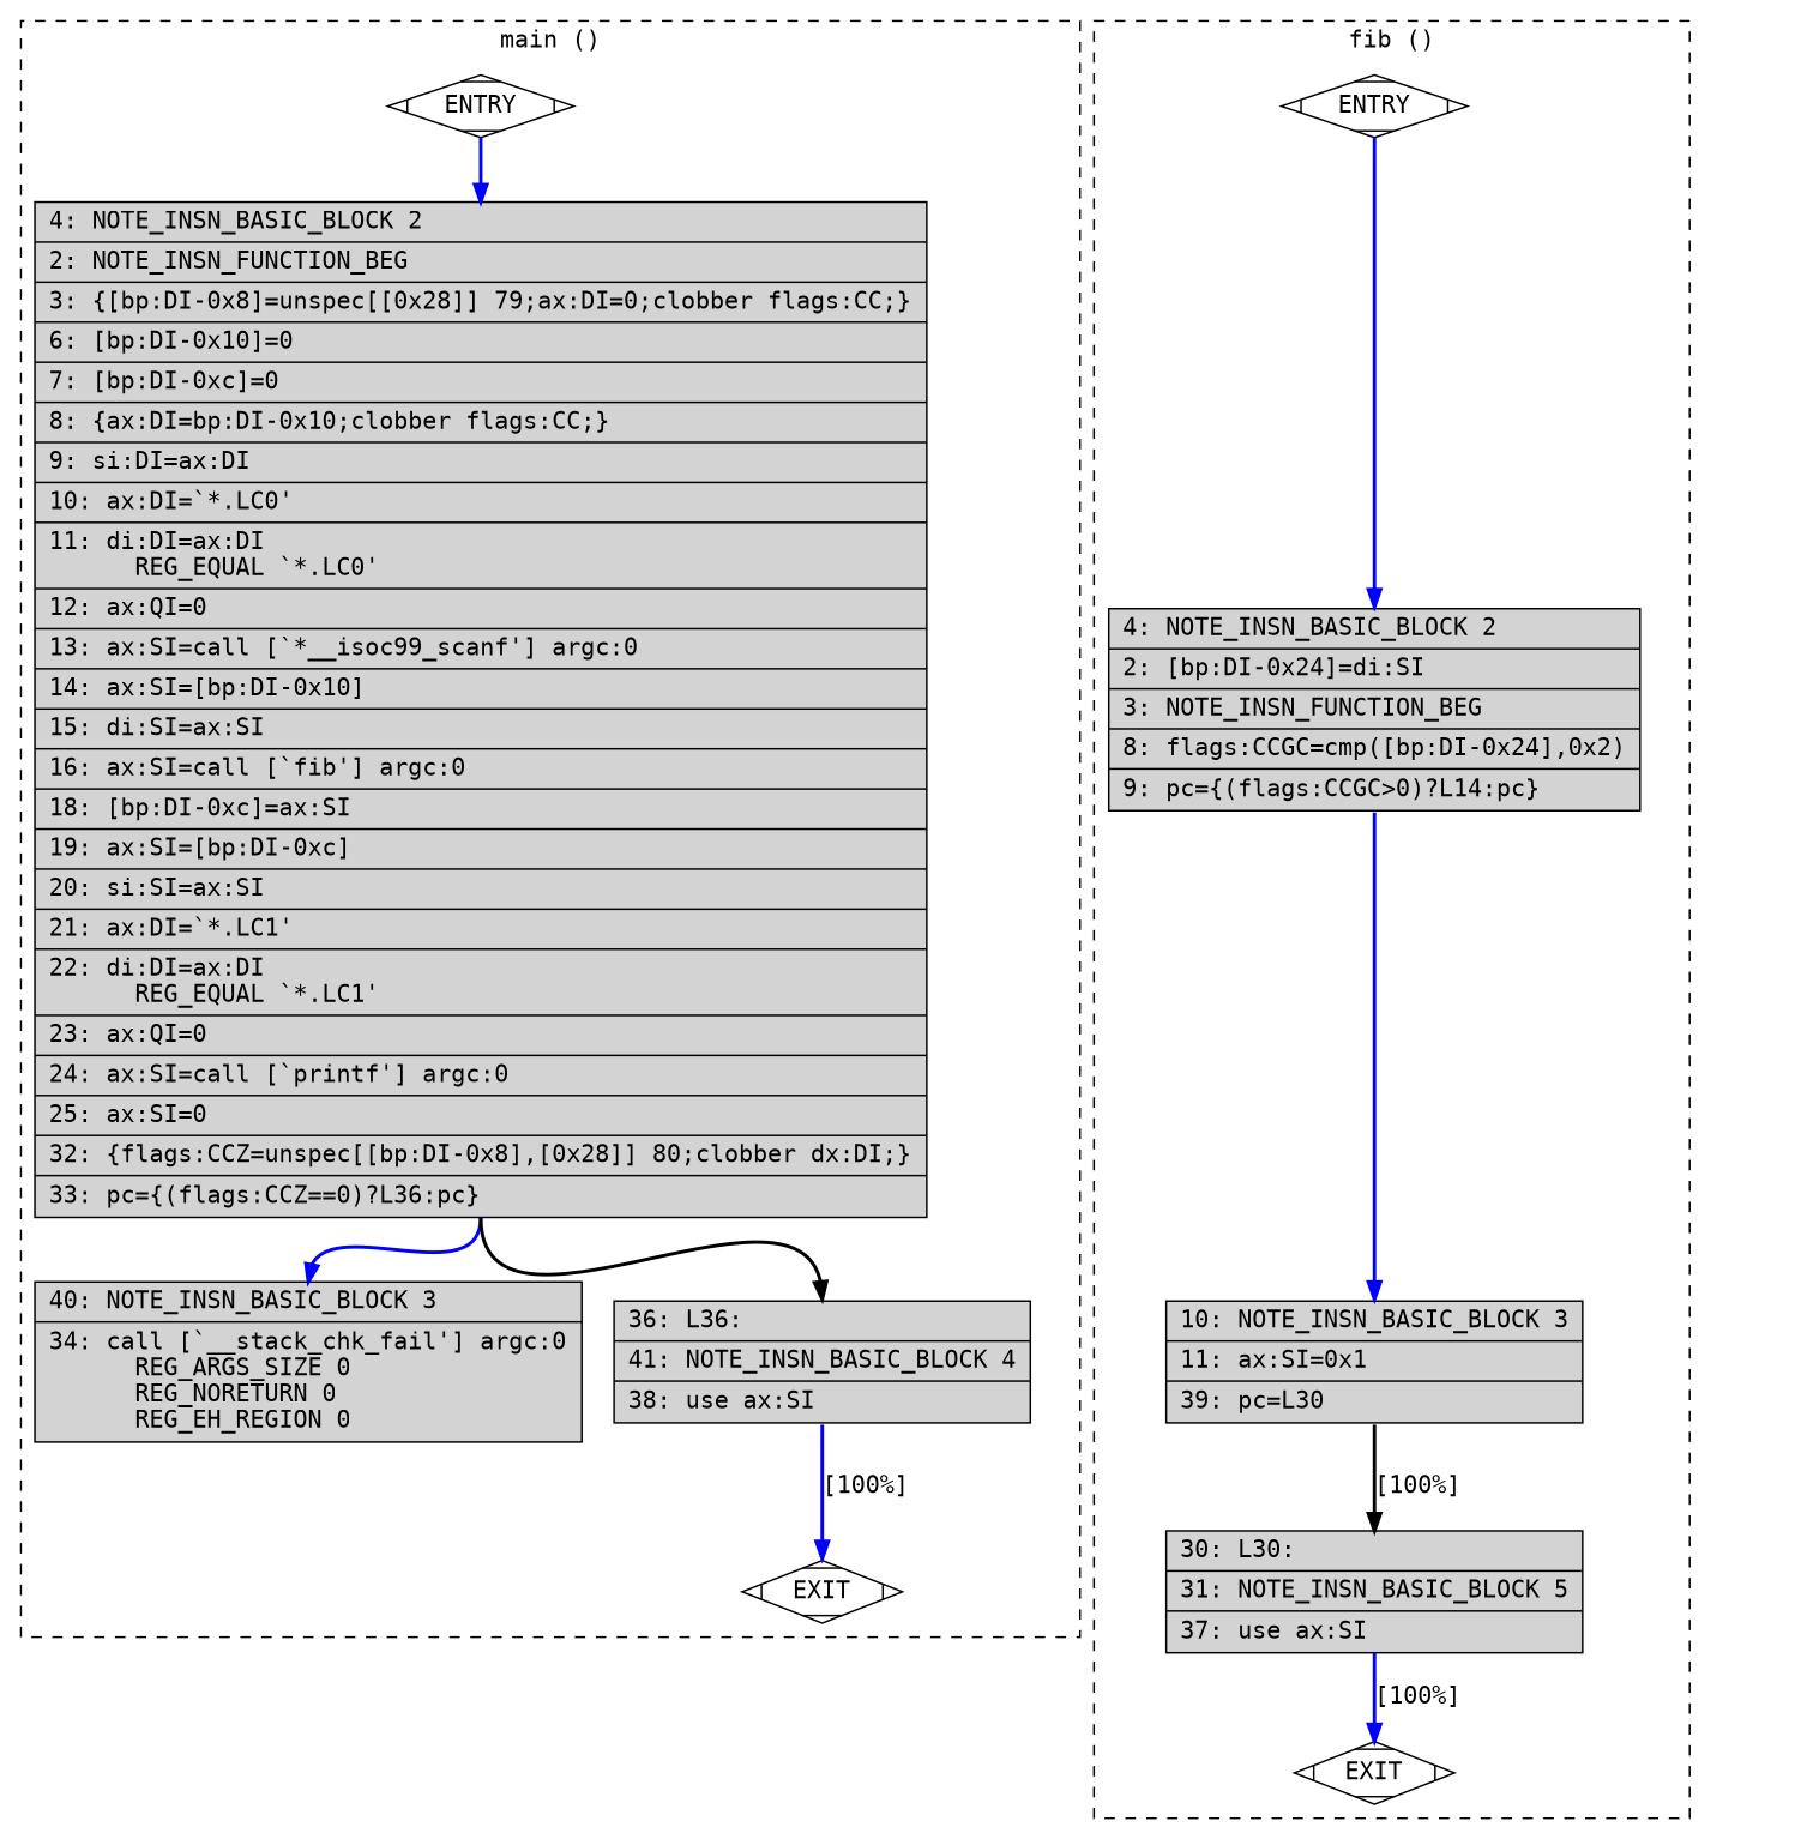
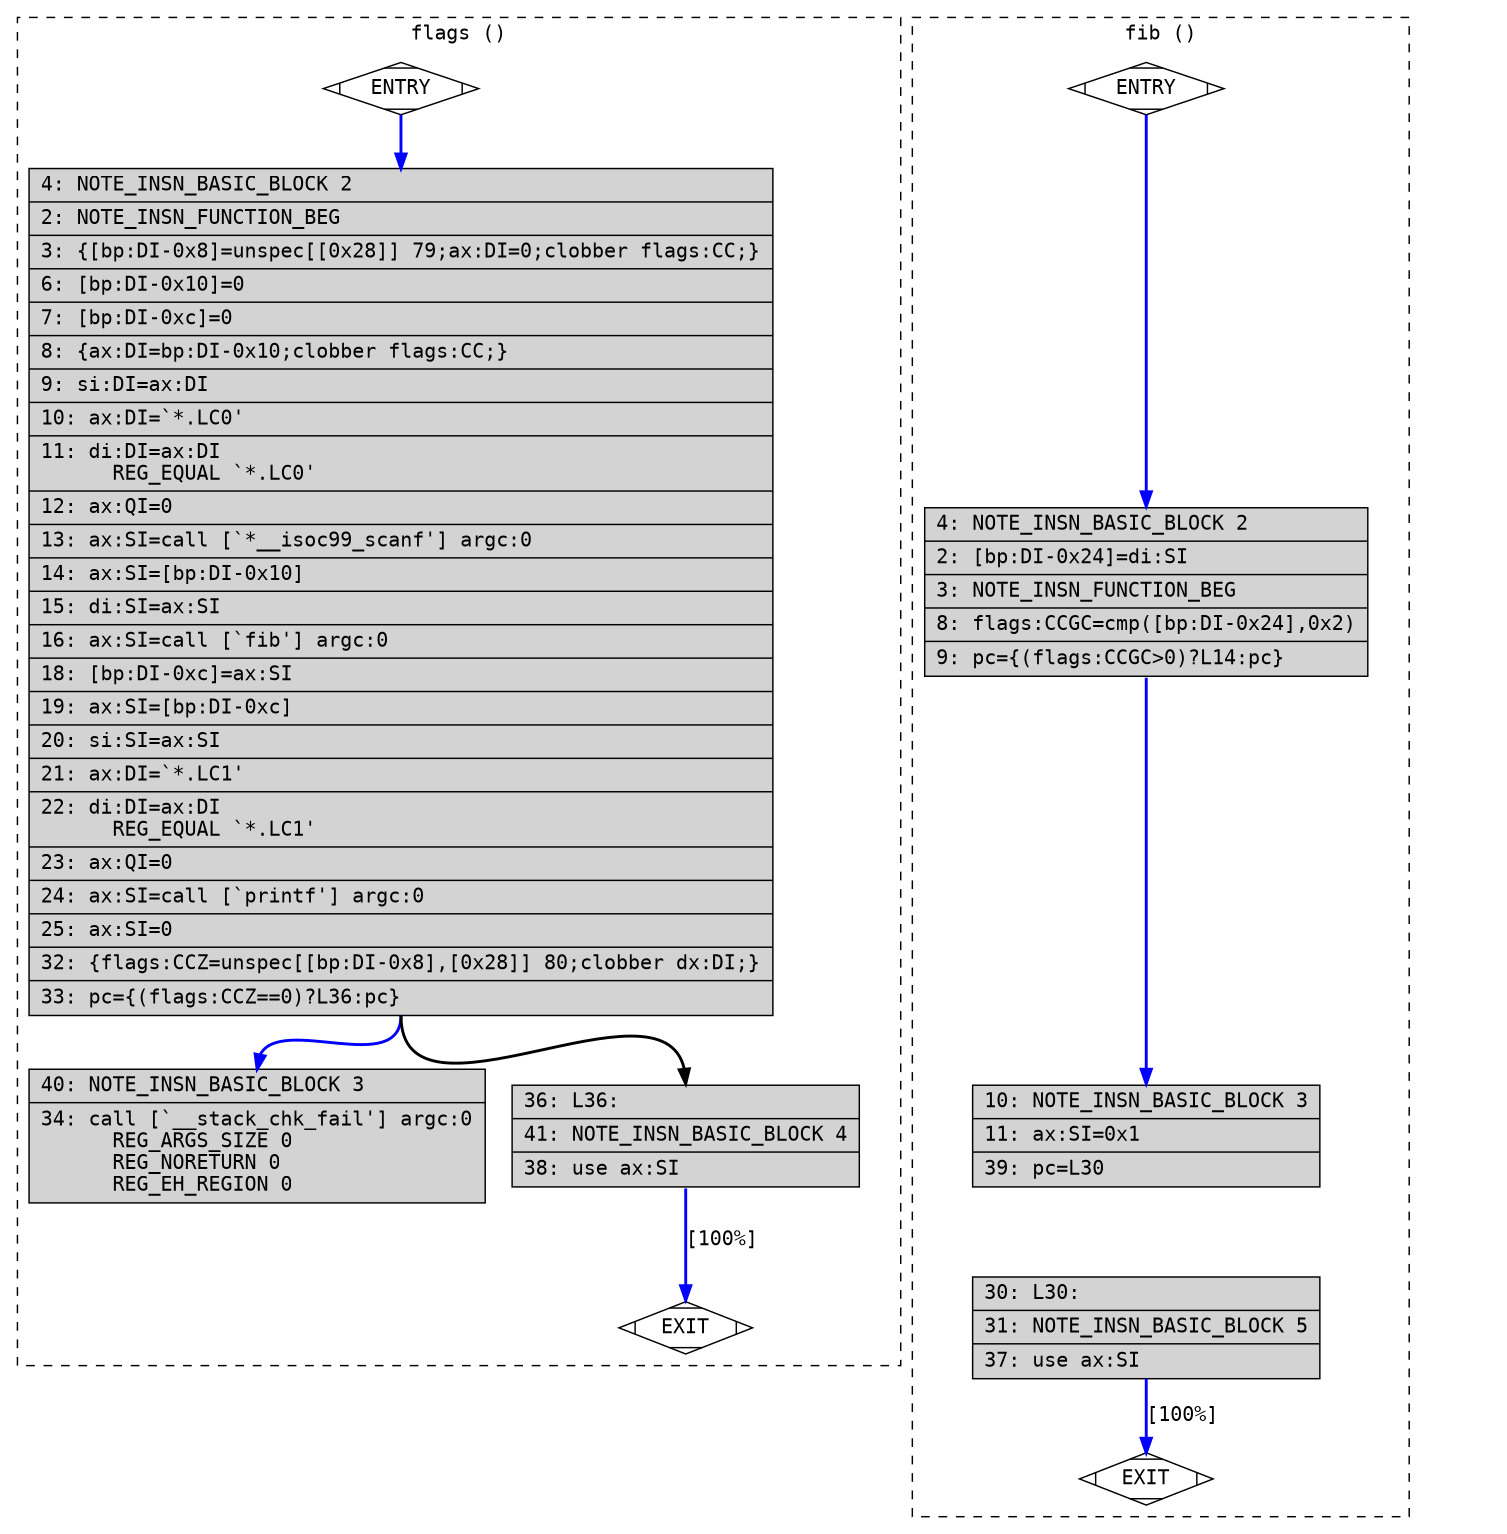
  digraph {
    fontname="DejaVu Sans Mono"
    node [fillcolor=lightgrey fontname="DejaVu Sans Mono" shape=record style=filled]
    edge [color=blue constraint=true fontname="DejaVu Sans Mono" headport=n style="solid,bold" tailport=s weight=100]
    n1 [fillcolor=white label=ENTRY shape=Mdiamond]
    n2 [label="{\ \ \ \ 4:\ NOTE_INSN_BASIC_BLOCK\ 2\l|\ \ \ \ 2:\ NOTE_INSN_FUNCTION_BEG\l|\ \ \ \ 3:\ \{[bp:DI-0x8]=unspec[[0x28]]\ 79;ax:DI=0;clobber\ flags:CC;\}\l|\ \ \ \ 6:\ [bp:DI-0x10]=0\l|\ \ \ \ 7:\ [bp:DI-0xc]=0\l|\ \ \ \ 8:\ \{ax:DI=bp:DI-0x10;clobber\ flags:CC;\}\l|\ \ \ \ 9:\ si:DI=ax:DI\l|\ \ \ 10:\ ax:DI=`*.LC0'\l|\ \ \ 11:\ di:DI=ax:DI\l\ \ \ \ \ \ REG_EQUAL\ `*.LC0'\l|\ \ \ 12:\ ax:QI=0\l|\ \ \ 13:\ ax:SI=call\ [`*__isoc99_scanf']\ argc:0\l|\ \ \ 14:\ ax:SI=[bp:DI-0x10]\l|\ \ \ 15:\ di:SI=ax:SI\l|\ \ \ 16:\ ax:SI=call\ [`fib']\ argc:0\l|\ \ \ 18:\ [bp:DI-0xc]=ax:SI\l|\ \ \ 19:\ ax:SI=[bp:DI-0xc]\l|\ \ \ 20:\ si:SI=ax:SI\l|\ \ \ 21:\ ax:DI=`*.LC1'\l|\ \ \ 22:\ di:DI=ax:DI\l\ \ \ \ \ \ REG_EQUAL\ `*.LC1'\l|\ \ \ 23:\ ax:QI=0\l|\ \ \ 24:\ ax:SI=call\ [`printf']\ argc:0\l|\ \ \ 25:\ ax:SI=0\l|\ \ \ 32:\ \{flags:CCZ=unspec[[bp:DI-0x8],[0x28]]\ 80;clobber\ dx:DI;\}\l|\ \ \ 33:\ pc=\{(flags:CCZ==0)?L36:pc\}\l}"]
    n3 [fillcolor=white label=EXIT shape=Mdiamond]
    n4 [label="{\ \ \ 40:\ NOTE_INSN_BASIC_BLOCK\ 3\l|\ \ \ 34:\ call\ [`__stack_chk_fail']\ argc:0\l\ \ \ \ \ \ REG_ARGS_SIZE\ 0\l\ \ \ \ \ \ REG_NORETURN\ 0\l\ \ \ \ \ \ REG_EH_REGION\ 0\l}"]
    n5 [label="{\ \ \ 36:\ L36:\l|\ \ \ 41:\ NOTE_INSN_BASIC_BLOCK\ 4\l|\ \ \ 38:\ use\ ax:SI\l}"]
    n6 [fillcolor=white label=ENTRY shape=Mdiamond]
    n7 [label="{\ \ \ \ 4:\ NOTE_INSN_BASIC_BLOCK\ 2\l|\ \ \ \ 2:\ [bp:DI-0x24]=di:SI\l|\ \ \ \ 3:\ NOTE_INSN_FUNCTION_BEG\l|\ \ \ \ 8:\ flags:CCGC=cmp([bp:DI-0x24],0x2)\l|\ \ \ \ 9:\ pc=\{(flags:CCGC\>0)?L14:pc\}\l}"]
    n8 [fillcolor=white label=EXIT shape=Mdiamond]
    n9 [label="{\ \ \ 10:\ NOTE_INSN_BASIC_BLOCK\ 3\l|\ \ \ 11:\ ax:SI=0x1\l|\ \ \ 39:\ pc=L30\l}"]
    n10 [label="{\ \ \ 30:\ L30:\l|\ \ \ 31:\ NOTE_INSN_BASIC_BLOCK\ 5\l|\ \ \ 37:\ use\ ax:SI\l}"]
    subgraph cluster_1 {
      color=black
-     label="main ()"
+     label="flags ()"
      style=dashed
      n1
      n2
      n3
      n4
      n5
    }
    subgraph cluster_2 {
      color=black
      label="fib ()"
      style=dashed
      n6
      n7
      n8
      n9
      n10
    }
    n1 -> n2
    n1 -> n3 [style=invis color="" weight=""]
    n2 -> n4
    n2 -> n5 [color=black weight=10]
    n5 -> n3 [label="[100%]"]
    n6 -> n7
    n6 -> n8 [style=invis color="" weight=""]
    n7 -> n9
-   n9 -> n10 [color=black label="[100%]" weight=10]
    n10 -> n8 [label="[100%]"]
  }
